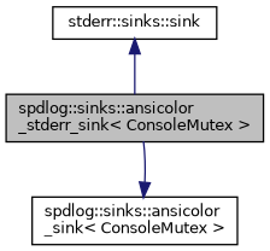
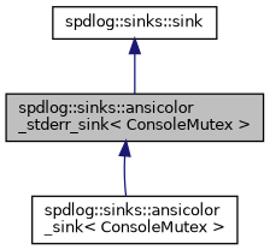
  digraph {
    node [color=black fillcolor=white fontname=Helvetica fontsize=10 shape=record style=filled]
    edge [color=midnightblue dir=back fontname=Helvetica fontsize=10 labelfontname=Helvetica labelfontsize=10 style=solid]
    n1 [fillcolor=grey75 fontcolor=black height=0.2 label="spdlog::sinks::ansicolor\l_stderr_sink\< ConsoleMutex \>" width=0.4]
    n2 [height=0.2 label="spdlog::sinks::ansicolor\l_sink\< ConsoleMutex \>" width=0.4]
-   n3 [height=0.2 label="stderr::sinks::sink" width=0.4]
-   n2 -> n1
+   n3 [height=0.2 label="spdlog::sinks::sink" width=0.4]
+   n1 -> n2
    n3 -> n1
  }
